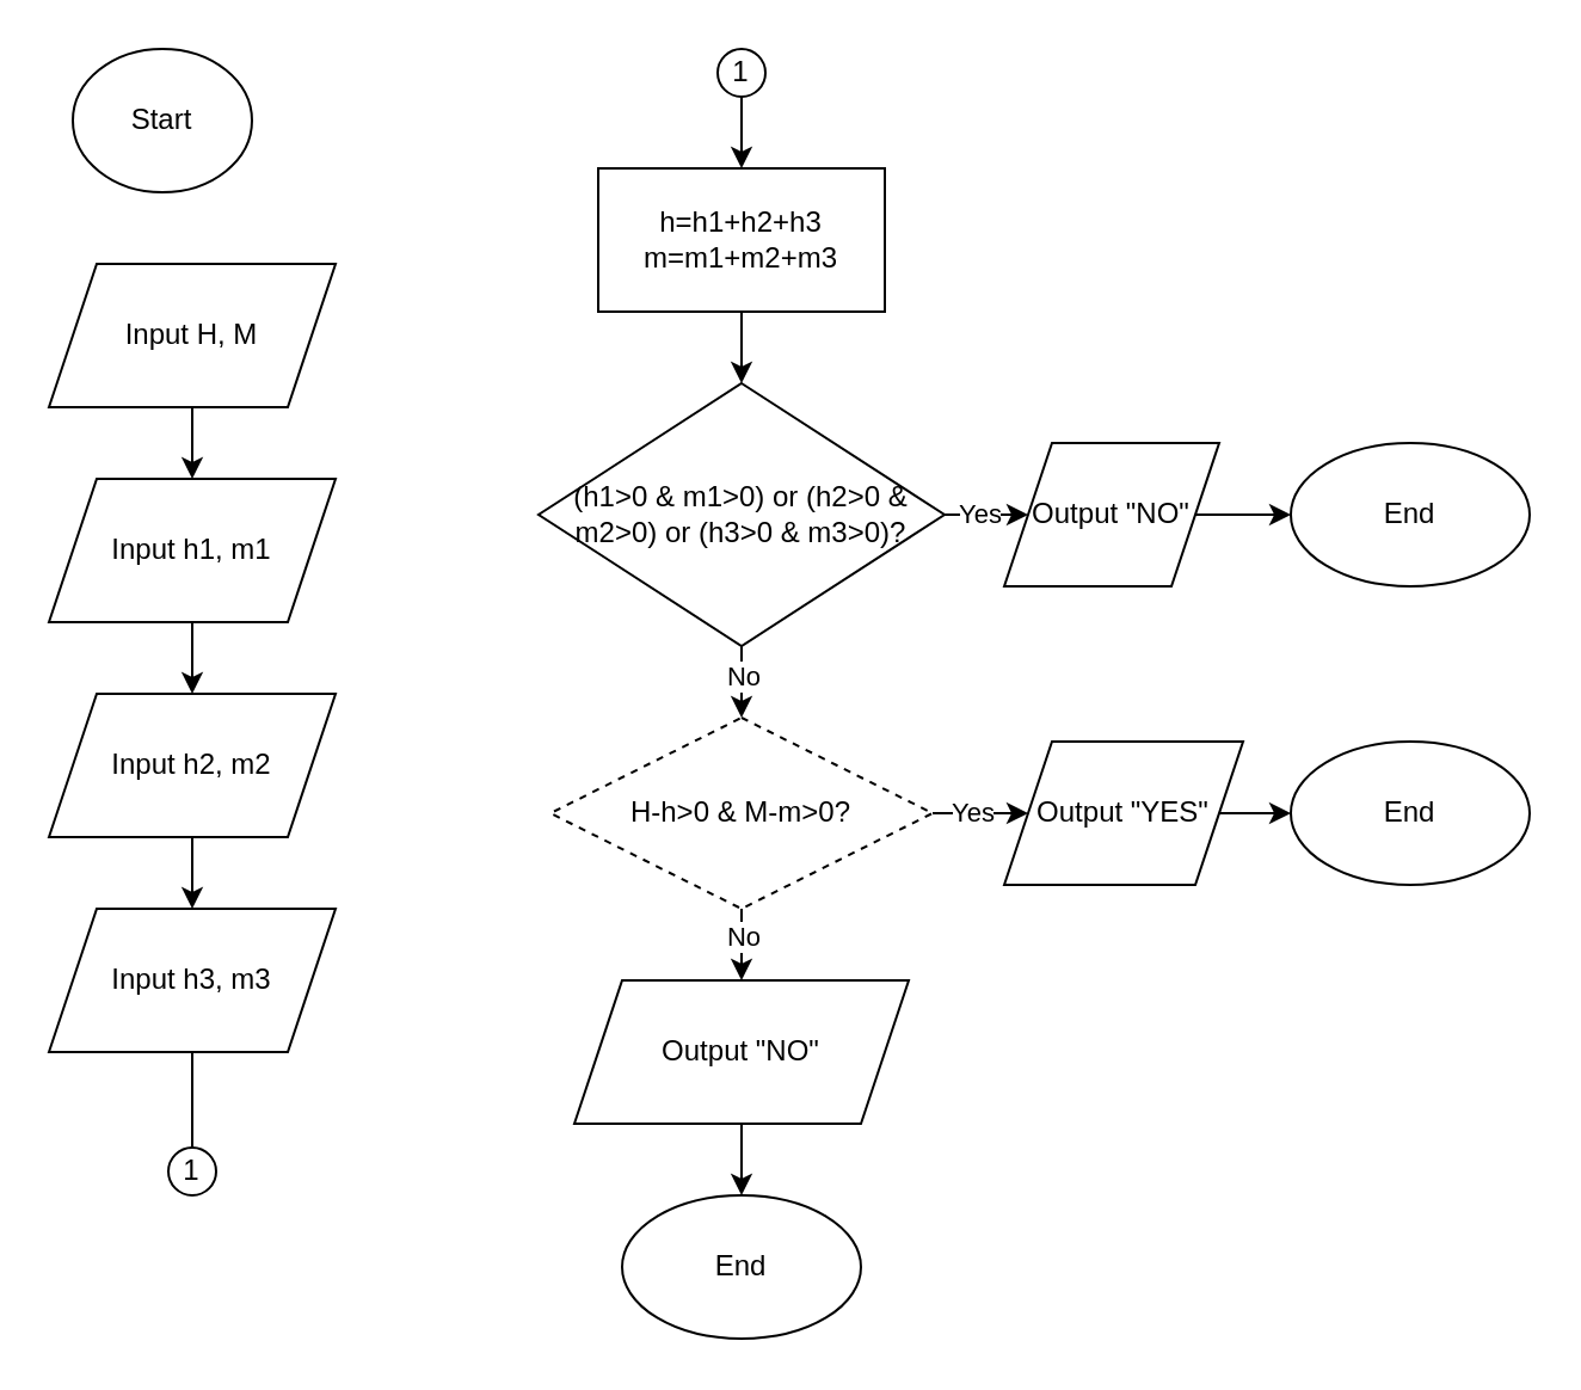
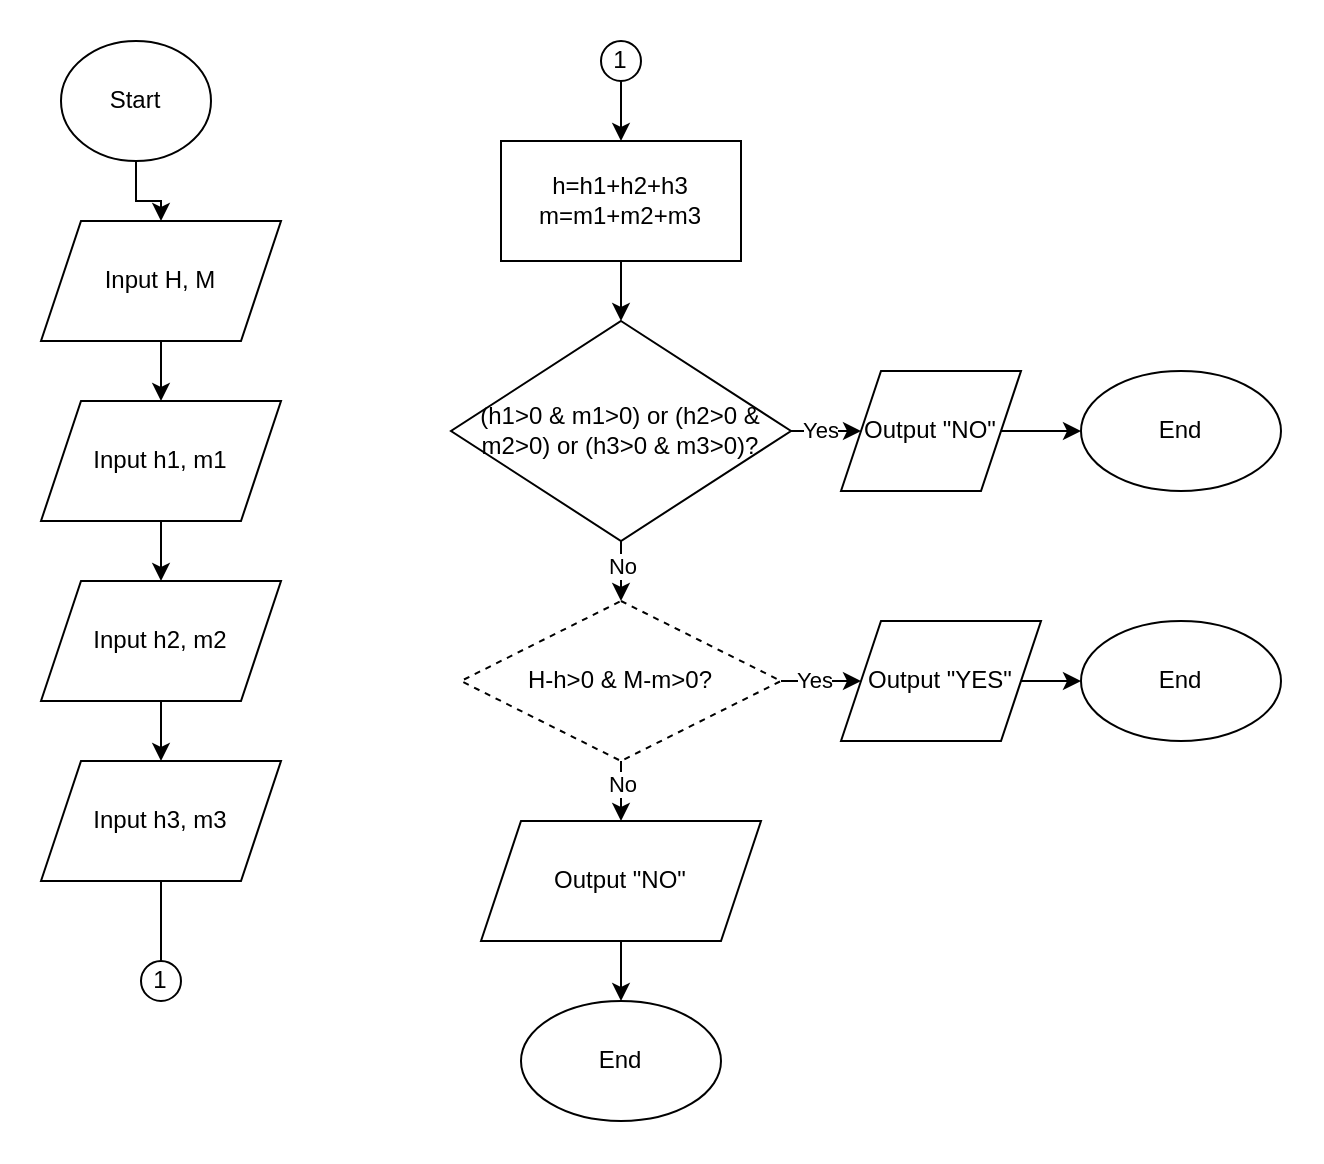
  <mxCell id="0" />
  <mxCell id="1" parent="0" />
+ <mxCell id="2" style="edgeStyle=orthogonalEdgeStyle;rounded=0;orthogonalLoop=1;jettySize=auto;html=1;entryX=0.5;entryY=0;entryDx=0;entryDy=0;" edge="1" parent="1" source="3" target="5"><mxGeometry relative="1" as="geometry" /></mxCell>
  <mxCell id="3" value="Start" style="ellipse;whiteSpace=wrap;html=1;" vertex="1" parent="1"><mxGeometry x="30" y="20" width="75" height="60" as="geometry" /></mxCell>
  <mxCell id="4" style="edgeStyle=orthogonalEdgeStyle;rounded=0;orthogonalLoop=1;jettySize=auto;html=1;entryX=0.5;entryY=0;entryDx=0;entryDy=0;" edge="1" parent="1" source="5" target="7"><mxGeometry relative="1" as="geometry" /></mxCell>
  <mxCell id="5" value="Input H, M" style="shape=parallelogram;perimeter=parallelogramPerimeter;whiteSpace=wrap;html=1;fixedSize=1;" vertex="1" parent="1"><mxGeometry x="20" y="110" width="120" height="60" as="geometry" /></mxCell>
  <mxCell id="6" style="edgeStyle=orthogonalEdgeStyle;rounded=0;orthogonalLoop=1;jettySize=auto;html=1;entryX=0.5;entryY=0;entryDx=0;entryDy=0;" edge="1" parent="1" source="7" target="9"><mxGeometry relative="1" as="geometry" /></mxCell>
  <mxCell id="7" value="Input h1, m1" style="shape=parallelogram;perimeter=parallelogramPerimeter;whiteSpace=wrap;html=1;fixedSize=1;" vertex="1" parent="1"><mxGeometry x="20" y="200" width="120" height="60" as="geometry" /></mxCell>
  <mxCell id="8" style="edgeStyle=orthogonalEdgeStyle;rounded=0;orthogonalLoop=1;jettySize=auto;html=1;entryX=0.5;entryY=0;entryDx=0;entryDy=0;" edge="1" parent="1" source="9" target="10"><mxGeometry relative="1" as="geometry" /></mxCell>
  <mxCell id="9" value="Input h2, m2" style="shape=parallelogram;perimeter=parallelogramPerimeter;whiteSpace=wrap;html=1;fixedSize=1;" vertex="1" parent="1"><mxGeometry x="20" y="290" width="120" height="60" as="geometry" /></mxCell>
  <mxCell id="10" value="Input h3, m3" style="shape=parallelogram;perimeter=parallelogramPerimeter;whiteSpace=wrap;html=1;fixedSize=1;" vertex="1" parent="1"><mxGeometry x="20" y="380" width="120" height="60" as="geometry" /></mxCell>
  <mxCell id="11" value="" style="endArrow=none;html=1;rounded=0;" edge="1" parent="1"><mxGeometry width="50" height="50" relative="1" as="geometry"><mxPoint x="80" y="480" as="sourcePoint" /><mxPoint x="80" y="440" as="targetPoint" /></mxGeometry></mxCell>
  <mxCell id="12" value="1" style="ellipse;whiteSpace=wrap;html=1;" vertex="1" parent="1"><mxGeometry x="70" y="480" width="20" height="20" as="geometry" /></mxCell>
  <mxCell id="13" style="edgeStyle=orthogonalEdgeStyle;rounded=0;orthogonalLoop=1;jettySize=auto;html=1;" edge="1" parent="1" source="14"><mxGeometry relative="1" as="geometry"><mxPoint x="310" y="70" as="targetPoint" /></mxGeometry></mxCell>
  <mxCell id="14" value="1" style="ellipse;whiteSpace=wrap;html=1;" vertex="1" parent="1"><mxGeometry x="300" y="20" width="20" height="20" as="geometry" /></mxCell>
  <mxCell id="15" style="edgeStyle=orthogonalEdgeStyle;rounded=0;orthogonalLoop=1;jettySize=auto;html=1;" edge="1" parent="1" source="16"><mxGeometry relative="1" as="geometry"><mxPoint x="310" y="160" as="targetPoint" /></mxGeometry></mxCell>
  <mxCell id="16" value="&lt;div&gt;h=h1+h2+h3&lt;/div&gt;&lt;div&gt;m=m1+m2+m3&lt;br&gt;&lt;/div&gt;" style="rounded=0;whiteSpace=wrap;html=1;" vertex="1" parent="1"><mxGeometry x="250" y="70" width="120" height="60" as="geometry" /></mxCell>
  <mxCell id="17" style="edgeStyle=orthogonalEdgeStyle;rounded=0;orthogonalLoop=1;jettySize=auto;html=1;" edge="1" parent="1" source="21" target="23"><mxGeometry relative="1" as="geometry" /></mxCell>
  <mxCell id="18" value="Yes" style="edgeLabel;html=1;align=center;verticalAlign=middle;resizable=0;points=[];" connectable="0" vertex="1" parent="17"><mxGeometry x="0.356" y="1" relative="1" as="geometry"><mxPoint as="offset" /></mxGeometry></mxCell>
  <mxCell id="19" style="edgeStyle=orthogonalEdgeStyle;rounded=0;orthogonalLoop=1;jettySize=auto;html=1;" edge="1" parent="1" source="21" target="29"><mxGeometry relative="1" as="geometry"><mxPoint x="310" y="300" as="targetPoint" /></mxGeometry></mxCell>
  <mxCell id="20" value="No" style="edgeLabel;html=1;align=center;verticalAlign=middle;resizable=0;points=[];" connectable="0" vertex="1" parent="19"><mxGeometry x="0.302" relative="1" as="geometry"><mxPoint y="-1" as="offset" /></mxGeometry></mxCell>
  <mxCell id="21" value="(h1&amp;gt;0 &amp;amp; m1&amp;gt;0) or (h2&amp;gt;0 &amp;amp; m2&amp;gt;0) or (h3&amp;gt;0 &amp;amp; m3&amp;gt;0)?" style="rhombus;whiteSpace=wrap;html=1;" vertex="1" parent="1"><mxGeometry x="225" y="160" width="170" height="110" as="geometry" /></mxCell>
  <mxCell id="22" style="edgeStyle=orthogonalEdgeStyle;rounded=0;orthogonalLoop=1;jettySize=auto;html=1;" edge="1" parent="1" source="23"><mxGeometry relative="1" as="geometry"><mxPoint x="540" y="215" as="targetPoint" /></mxGeometry></mxCell>
  <mxCell id="23" value="Output &quot;NO&quot;" style="shape=parallelogram;perimeter=parallelogramPerimeter;whiteSpace=wrap;html=1;fixedSize=1;" vertex="1" parent="1"><mxGeometry x="420" y="185" width="90" height="60" as="geometry" /></mxCell>
  <mxCell id="24" value="End" style="ellipse;whiteSpace=wrap;html=1;" vertex="1" parent="1"><mxGeometry x="540" y="185" width="100" height="60" as="geometry" /></mxCell>
  <mxCell id="25" style="edgeStyle=orthogonalEdgeStyle;rounded=0;orthogonalLoop=1;jettySize=auto;html=1;" edge="1" parent="1" source="29"><mxGeometry relative="1" as="geometry"><mxPoint x="430" y="340" as="targetPoint" /></mxGeometry></mxCell>
  <mxCell id="26" value="Yes" style="edgeLabel;html=1;align=center;verticalAlign=middle;resizable=0;points=[];" connectable="0" vertex="1" parent="25"><mxGeometry x="-0.126" relative="1" as="geometry"><mxPoint x="-2" y="-1" as="offset" /></mxGeometry></mxCell>
  <mxCell id="27" style="edgeStyle=orthogonalEdgeStyle;rounded=0;orthogonalLoop=1;jettySize=auto;html=1;" edge="1" parent="1" source="29"><mxGeometry relative="1" as="geometry"><mxPoint x="310" y="410" as="targetPoint" /></mxGeometry></mxCell>
  <mxCell id="28" value="No" style="edgeLabel;html=1;align=center;verticalAlign=middle;resizable=0;points=[];" connectable="0" vertex="1" parent="27"><mxGeometry x="-0.244" relative="1" as="geometry"><mxPoint y="-1" as="offset" /></mxGeometry></mxCell>
  <mxCell id="29" value="H-h&amp;gt;0 &amp;amp; M-m&amp;gt;0?" style="rhombus;whiteSpace=wrap;html=1;dashed=1;" vertex="1" parent="1"><mxGeometry x="230" y="300" width="160" height="80" as="geometry" /></mxCell>
  <mxCell id="30" style="edgeStyle=orthogonalEdgeStyle;rounded=0;orthogonalLoop=1;jettySize=auto;html=1;" edge="1" parent="1" source="31"><mxGeometry relative="1" as="geometry"><mxPoint x="540" y="340" as="targetPoint" /></mxGeometry></mxCell>
  <mxCell id="31" value="Output &quot;YES&quot;" style="shape=parallelogram;perimeter=parallelogramPerimeter;whiteSpace=wrap;html=1;fixedSize=1;" vertex="1" parent="1"><mxGeometry x="420" y="310" width="100" height="60" as="geometry" /></mxCell>
  <mxCell id="32" value="End" style="ellipse;whiteSpace=wrap;html=1;" vertex="1" parent="1"><mxGeometry x="540" y="310" width="100" height="60" as="geometry" /></mxCell>
  <mxCell id="33" style="edgeStyle=orthogonalEdgeStyle;rounded=0;orthogonalLoop=1;jettySize=auto;html=1;" edge="1" parent="1" source="34"><mxGeometry relative="1" as="geometry"><mxPoint x="310" y="500" as="targetPoint" /></mxGeometry></mxCell>
  <mxCell id="34" value="Output &quot;NO&quot;" style="shape=parallelogram;perimeter=parallelogramPerimeter;whiteSpace=wrap;html=1;fixedSize=1;" vertex="1" parent="1"><mxGeometry x="240" y="410" width="140" height="60" as="geometry" /></mxCell>
  <mxCell id="35" value="End" style="ellipse;whiteSpace=wrap;html=1;" vertex="1" parent="1"><mxGeometry x="260" y="500" width="100" height="60" as="geometry" /></mxCell>
